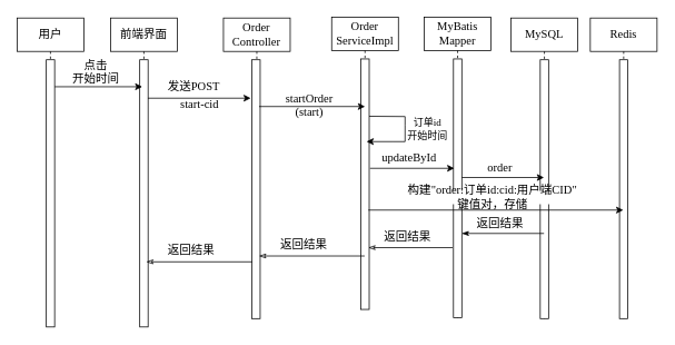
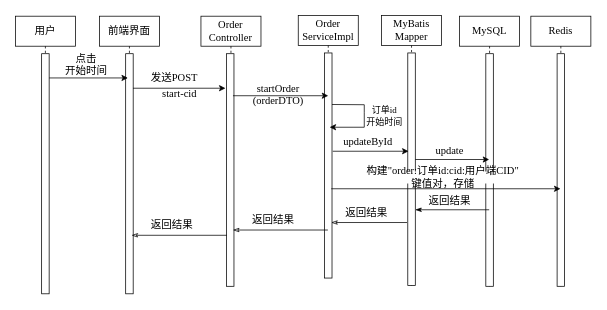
  <mxCell id="0" />
  <mxCell id="1" parent="0" />
  <mxCell id="2" value="用户" style="shape=umlLifeline;perimeter=lifelinePerimeter;whiteSpace=wrap;html=1;container=1;dropTarget=0;collapsible=0;recursiveResize=0;outlineConnect=0;portConstraint=eastwest;newEdgeStyle={&quot;curved&quot;:0,&quot;rounded&quot;:0};fontFamily=宋体;fontSize=14;" parent="1" vertex="1"><mxGeometry x="20" y="21" width="80" height="370" as="geometry" /></mxCell>
  <mxCell id="3" value="" style="html=1;points=[[0,0,0,0,5],[0,1,0,0,-5],[1,0,0,0,5],[1,1,0,0,-5]];perimeter=orthogonalPerimeter;outlineConnect=0;targetShapes=umlLifeline;portConstraint=eastwest;newEdgeStyle={&quot;curved&quot;:0,&quot;rounded&quot;:0};fontFamily=宋体;fontSize=14;" parent="2" vertex="1"><mxGeometry x="35" y="50" width="10" height="320" as="geometry" /></mxCell>
  <mxCell id="4" value="前端界面" style="shape=umlLifeline;perimeter=lifelinePerimeter;whiteSpace=wrap;html=1;container=1;dropTarget=0;collapsible=0;recursiveResize=0;outlineConnect=0;portConstraint=eastwest;newEdgeStyle={&quot;curved&quot;:0,&quot;rounded&quot;:0};fontFamily=宋体;fontSize=14;" parent="1" vertex="1"><mxGeometry x="132" y="21" width="80" height="370" as="geometry" /></mxCell>
  <mxCell id="5" value="" style="html=1;points=[[0,0,0,0,5],[0,1,0,0,-5],[1,0,0,0,5],[1,1,0,0,-5]];perimeter=orthogonalPerimeter;outlineConnect=0;targetShapes=umlLifeline;portConstraint=eastwest;newEdgeStyle={&quot;curved&quot;:0,&quot;rounded&quot;:0};fontFamily=宋体;fontSize=14;" parent="4" vertex="1"><mxGeometry x="35" y="50" width="10" height="320" as="geometry" /></mxCell>
  <mxCell id="6" value="&lt;div&gt;Order&lt;/div&gt;Controller" style="shape=umlLifeline;perimeter=lifelinePerimeter;whiteSpace=wrap;html=1;container=1;dropTarget=0;collapsible=0;recursiveResize=0;outlineConnect=0;portConstraint=eastwest;newEdgeStyle={&quot;curved&quot;:0,&quot;rounded&quot;:0};fontFamily=宋体;fontSize=14;" parent="1" vertex="1"><mxGeometry x="267.32" y="21" width="80" height="360" as="geometry" /></mxCell>
  <mxCell id="7" value="" style="html=1;points=[[0,0,0,0,5],[0,1,0,0,-5],[1,0,0,0,5],[1,1,0,0,-5]];perimeter=orthogonalPerimeter;outlineConnect=0;targetShapes=umlLifeline;portConstraint=eastwest;newEdgeStyle={&quot;curved&quot;:0,&quot;rounded&quot;:0};fontFamily=宋体;fontSize=14;" parent="6" vertex="1"><mxGeometry x="34" y="50" width="10" height="310" as="geometry" /></mxCell>
  <mxCell id="8" value="Order&lt;div&gt;ServiceImpl&lt;/div&gt;" style="shape=umlLifeline;perimeter=lifelinePerimeter;whiteSpace=wrap;html=1;container=1;dropTarget=0;collapsible=0;recursiveResize=0;outlineConnect=0;portConstraint=eastwest;newEdgeStyle={&quot;curved&quot;:0,&quot;rounded&quot;:0};fontFamily=宋体;fontSize=14;" parent="1" vertex="1"><mxGeometry x="397" y="20" width="80" height="350" as="geometry" /></mxCell>
  <mxCell id="9" value="" style="html=1;points=[[0,0,0,0,5],[0,1,0,0,-5],[1,0,0,0,5],[1,1,0,0,-5]];perimeter=orthogonalPerimeter;outlineConnect=0;targetShapes=umlLifeline;portConstraint=eastwest;newEdgeStyle={&quot;curved&quot;:0,&quot;rounded&quot;:0};fontFamily=宋体;fontSize=14;" parent="8" vertex="1"><mxGeometry x="35" y="50" width="10" height="300" as="geometry" /></mxCell>
  <mxCell id="10" value="" style="group" parent="1" vertex="1" connectable="0"><mxGeometry x="65" y="73.31" width="105" height="30" as="geometry" /></mxCell>
  <mxCell id="11" value="" style="endArrow=classic;html=1;rounded=0;fontSize=14;fontFamily=宋体;" parent="10" edge="1"><mxGeometry width="50" height="50" relative="1" as="geometry"><mxPoint y="30" as="sourcePoint" /><mxPoint x="105" y="30" as="targetPoint" /></mxGeometry></mxCell>
  <mxCell id="12" value="&lt;div&gt;点击&lt;/div&gt;开始时间" style="text;html=1;align=center;verticalAlign=middle;whiteSpace=wrap;rounded=0;fontSize=14;fontFamily=宋体;" parent="10" vertex="1"><mxGeometry x="17.269" width="65.423" height="26" as="geometry" /></mxCell>
  <mxCell id="13" value="MyBatis&lt;div&gt;Mapper&lt;/div&gt;" style="shape=umlLifeline;perimeter=lifelinePerimeter;whiteSpace=wrap;html=1;container=1;dropTarget=0;collapsible=0;recursiveResize=0;outlineConnect=0;portConstraint=eastwest;newEdgeStyle={&quot;curved&quot;:0,&quot;rounded&quot;:0};fontFamily=宋体;fontSize=14;" parent="1" vertex="1"><mxGeometry x="508" y="20" width="80" height="360" as="geometry" /></mxCell>
  <mxCell id="14" value="" style="html=1;points=[[0,0,0,0,5],[0,1,0,0,-5],[1,0,0,0,5],[1,1,0,0,-5]];perimeter=orthogonalPerimeter;outlineConnect=0;targetShapes=umlLifeline;portConstraint=eastwest;newEdgeStyle={&quot;curved&quot;:0,&quot;rounded&quot;:0};fontFamily=宋体;fontSize=14;" parent="13" vertex="1"><mxGeometry x="35" y="50" width="10" height="310" as="geometry" /></mxCell>
  <mxCell id="15" value="" style="group" parent="1" vertex="1" connectable="0"><mxGeometry x="176.75" y="85" width="123.25" height="55" as="geometry" /></mxCell>
  <mxCell id="16" value="" style="endArrow=classic;html=1;rounded=0;fontSize=14;fontFamily=宋体;" parent="15" edge="1"><mxGeometry width="50" height="50" relative="1" as="geometry"><mxPoint y="32" as="sourcePoint" /><mxPoint x="123.25" y="32" as="targetPoint" /></mxGeometry></mxCell>
  <mxCell id="17" value="发送POST" style="text;html=1;align=center;verticalAlign=middle;whiteSpace=wrap;rounded=0;fontSize=14;fontFamily=宋体;" parent="15" vertex="1"><mxGeometry x="20.395" y="6" width="70.178" height="26" as="geometry" /></mxCell>
  <mxCell id="18" value="start-cid" style="text;html=1;align=center;verticalAlign=middle;whiteSpace=wrap;rounded=0;fontSize=14;fontFamily=宋体;" parent="15" vertex="1"><mxGeometry x="14.255" y="27" width="96.495" height="26" as="geometry" /></mxCell>
  <mxCell id="19" value="" style="endArrow=none;html=1;rounded=0;startArrow=classic;startFill=1;endFill=1;" parent="1" edge="1"><mxGeometry width="50" height="50" relative="1" as="geometry"><mxPoint x="437" y="127" as="sourcePoint" /><mxPoint x="310" y="127" as="targetPoint" /></mxGeometry></mxCell>
- <mxCell id="20" value="startOrder&lt;div&gt;(start)&lt;/div&gt;" style="text;html=1;align=center;verticalAlign=middle;whiteSpace=wrap;rounded=0;fontSize=14;fontFamily=宋体;spacing=0;" parent="1" vertex="1"><mxGeometry x="326" y="113" width="89" height="26" as="geometry" /></mxCell>
+ <mxCell id="20" value="startOrder&lt;div&gt;(orderDTO)&lt;/div&gt;" style="text;html=1;align=center;verticalAlign=middle;whiteSpace=wrap;rounded=0;fontSize=14;fontFamily=宋体;spacing=0;" parent="1" vertex="1"><mxGeometry x="326" y="113" width="89" height="26" as="geometry" /></mxCell>
  <mxCell id="21" value="" style="endArrow=classic;html=1;rounded=0;exitX=0.585;exitY=0.447;exitDx=0;exitDy=0;exitPerimeter=0;" edge="1" parent="1"><mxGeometry width="50" height="50" relative="1" as="geometry"><mxPoint x="442" y="138.69" as="sourcePoint" /><mxPoint x="438.81" y="169" as="targetPoint" /><Array as="points"><mxPoint x="485" y="139" /><mxPoint x="485" y="149" /><mxPoint x="485" y="169" /><mxPoint x="470" y="169" /></Array></mxGeometry></mxCell>
  <mxCell id="22" value="&lt;font face=&quot;宋体&quot;&gt;订单id&lt;/font&gt;&lt;div&gt;&lt;font face=&quot;宋体&quot;&gt;开始时间&lt;/font&gt;&lt;/div&gt;" style="text;html=1;align=center;verticalAlign=middle;whiteSpace=wrap;rounded=0;" vertex="1" parent="1"><mxGeometry x="482" y="139" width="60" height="30" as="geometry" /></mxCell>
  <mxCell id="23" value="" style="endArrow=classic;html=1;rounded=0;" edge="1" parent="1"><mxGeometry width="50" height="50" relative="1" as="geometry"><mxPoint x="443" y="201" as="sourcePoint" /><mxPoint x="544" y="201" as="targetPoint" /></mxGeometry></mxCell>
  <mxCell id="24" value="&lt;font&gt;updateById&lt;/font&gt;" style="text;html=1;align=center;verticalAlign=middle;whiteSpace=wrap;rounded=0;fontSize=14;fontFamily=宋体;" vertex="1" parent="1"><mxGeometry x="460" y="181" width="60" height="16" as="geometry" /></mxCell>
  <mxCell id="25" value="MySQL" style="shape=umlLifeline;perimeter=lifelinePerimeter;whiteSpace=wrap;html=1;container=1;dropTarget=0;collapsible=0;recursiveResize=0;outlineConnect=0;portConstraint=eastwest;newEdgeStyle={&quot;curved&quot;:0,&quot;rounded&quot;:0};fontFamily=宋体;fontSize=14;" vertex="1" parent="1"><mxGeometry x="612" y="21" width="80" height="360" as="geometry" /></mxCell>
  <mxCell id="26" value="" style="html=1;points=[[0,0,0,0,5],[0,1,0,0,-5],[1,0,0,0,5],[1,1,0,0,-5]];perimeter=orthogonalPerimeter;outlineConnect=0;targetShapes=umlLifeline;portConstraint=eastwest;newEdgeStyle={&quot;curved&quot;:0,&quot;rounded&quot;:0};fontFamily=宋体;fontSize=14;" vertex="1" parent="25"><mxGeometry x="35" y="50" width="10" height="310" as="geometry" /></mxCell>
  <mxCell id="27" value="" style="endArrow=classic;html=1;rounded=0;fontFamily=宋体;fontSize=14;fontColor=default;" edge="1" parent="1"><mxGeometry width="50" height="50" relative="1" as="geometry"><mxPoint x="553" y="212" as="sourcePoint" /><mxPoint x="651.5" y="212" as="targetPoint" /></mxGeometry></mxCell>
- <mxCell id="28" value="&lt;font&gt;order&lt;/font&gt;" style="text;html=1;align=center;verticalAlign=middle;whiteSpace=wrap;rounded=0;fontSize=14;fontFamily=宋体;" vertex="1" parent="1"><mxGeometry x="569" y="193" width="60" height="16" as="geometry" /></mxCell>
+ <mxCell id="28" value="&lt;font&gt;update&lt;/font&gt;" style="text;html=1;align=center;verticalAlign=middle;whiteSpace=wrap;rounded=0;fontSize=14;fontFamily=宋体;" vertex="1" parent="1"><mxGeometry x="569" y="193" width="60" height="16" as="geometry" /></mxCell>
  <mxCell id="29" value="Redis" style="shape=umlLifeline;perimeter=lifelinePerimeter;whiteSpace=wrap;html=1;container=1;dropTarget=0;collapsible=0;recursiveResize=0;outlineConnect=0;portConstraint=eastwest;newEdgeStyle={&quot;curved&quot;:0,&quot;rounded&quot;:0};fontFamily=宋体;fontSize=14;" vertex="1" parent="1"><mxGeometry x="707" y="21" width="80" height="360" as="geometry" /></mxCell>
  <mxCell id="30" value="" style="html=1;points=[[0,0,0,0,5],[0,1,0,0,-5],[1,0,0,0,5],[1,1,0,0,-5]];perimeter=orthogonalPerimeter;outlineConnect=0;targetShapes=umlLifeline;portConstraint=eastwest;newEdgeStyle={&quot;curved&quot;:0,&quot;rounded&quot;:0};fontFamily=宋体;fontSize=14;" vertex="1" parent="29"><mxGeometry x="35" y="50" width="10" height="310" as="geometry" /></mxCell>
  <mxCell id="31" value="" style="endArrow=classic;html=1;rounded=0;" edge="1" parent="1" target="29"><mxGeometry width="50" height="50" relative="1" as="geometry"><mxPoint x="441" y="251" as="sourcePoint" /><mxPoint x="542" y="251" as="targetPoint" /></mxGeometry></mxCell>
  <mxCell id="32" value="&lt;font&gt;构建&quot;order:订单id:cid:用户端CID&quot;&lt;/font&gt;&lt;div&gt;&lt;font&gt;键值对，存储&lt;/font&gt;&lt;/div&gt;" style="text;html=1;align=center;verticalAlign=middle;whiteSpace=wrap;rounded=0;fontSize=14;fontFamily=宋体;fillColor=default;" vertex="1" parent="1"><mxGeometry x="460" y="228" width="260" height="16" as="geometry" /></mxCell>
  <mxCell id="33" value="" style="endArrow=none;html=1;rounded=0;fontFamily=宋体;fontSize=14;fontColor=default;startArrow=classicThin;startFill=1;sourcePerimeterSpacing=-1;targetPerimeterSpacing=-4;" edge="1" parent="1"><mxGeometry width="50" height="50" relative="1" as="geometry"><mxPoint x="553" y="279" as="sourcePoint" /><mxPoint x="651.5" y="279" as="targetPoint" /></mxGeometry></mxCell>
  <mxCell id="34" value="返回结果" style="text;html=1;align=center;verticalAlign=middle;whiteSpace=wrap;rounded=0;fontSize=14;fontFamily=宋体;" vertex="1" parent="1"><mxGeometry x="569" y="260" width="60" height="16" as="geometry" /></mxCell>
  <mxCell id="35" value="" style="endArrow=none;html=1;rounded=0;startArrow=classicThin;startFill=0;" edge="1" parent="1"><mxGeometry width="50" height="50" relative="1" as="geometry"><mxPoint x="441" y="296" as="sourcePoint" /><mxPoint x="542" y="296" as="targetPoint" /></mxGeometry></mxCell>
  <mxCell id="36" value="&lt;font&gt;返回结果&lt;/font&gt;" style="text;html=1;align=center;verticalAlign=middle;whiteSpace=wrap;rounded=0;fontSize=14;fontFamily=宋体;" vertex="1" parent="1"><mxGeometry x="458" y="276" width="60" height="16" as="geometry" /></mxCell>
  <mxCell id="37" value="" style="endArrow=none;html=1;rounded=0;startArrow=classicThin;startFill=0;sourcePerimeterSpacing=4;" edge="1" parent="1" target="8"><mxGeometry width="50" height="50" relative="1" as="geometry"><mxPoint x="310" y="306" as="sourcePoint" /><mxPoint x="411" y="306" as="targetPoint" /></mxGeometry></mxCell>
  <mxCell id="38" value="&lt;font&gt;返回结果&lt;/font&gt;" style="text;html=1;align=center;verticalAlign=middle;whiteSpace=wrap;rounded=0;fontSize=14;fontFamily=宋体;" vertex="1" parent="1"><mxGeometry x="334" y="285" width="60" height="16" as="geometry" /></mxCell>
  <mxCell id="39" value="" style="endArrow=none;html=1;rounded=0;startArrow=classicThin;startFill=0;sourcePerimeterSpacing=4;" edge="1" parent="1"><mxGeometry width="50" height="50" relative="1" as="geometry"><mxPoint x="174.88" y="313" as="sourcePoint" /><mxPoint x="301.88" y="313" as="targetPoint" /></mxGeometry></mxCell>
  <mxCell id="40" value="&lt;font&gt;返回结果&lt;/font&gt;" style="text;html=1;align=center;verticalAlign=middle;whiteSpace=wrap;rounded=0;fontSize=14;fontFamily=宋体;" vertex="1" parent="1"><mxGeometry x="198.88" y="292" width="60" height="16" as="geometry" /></mxCell>
